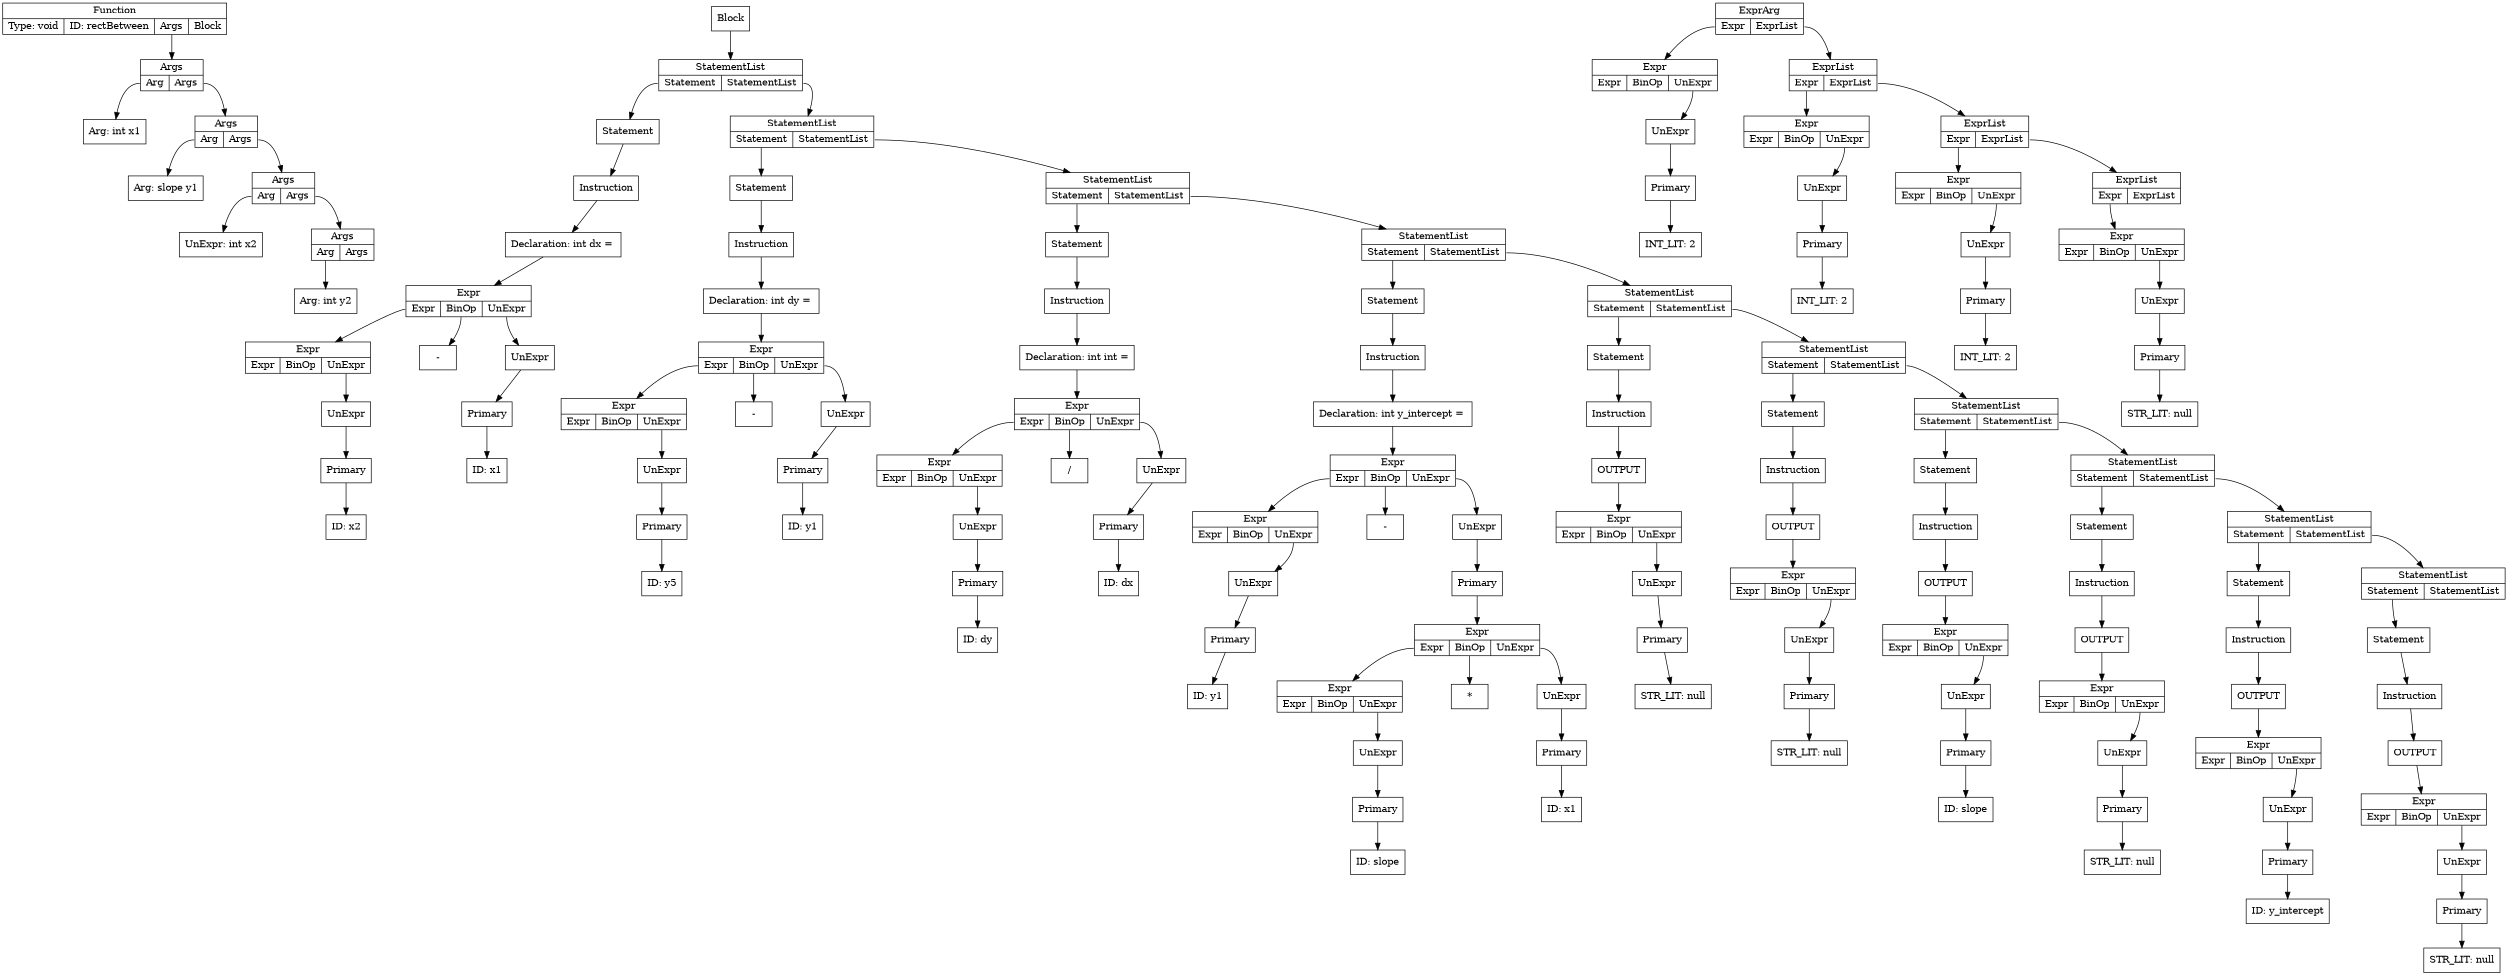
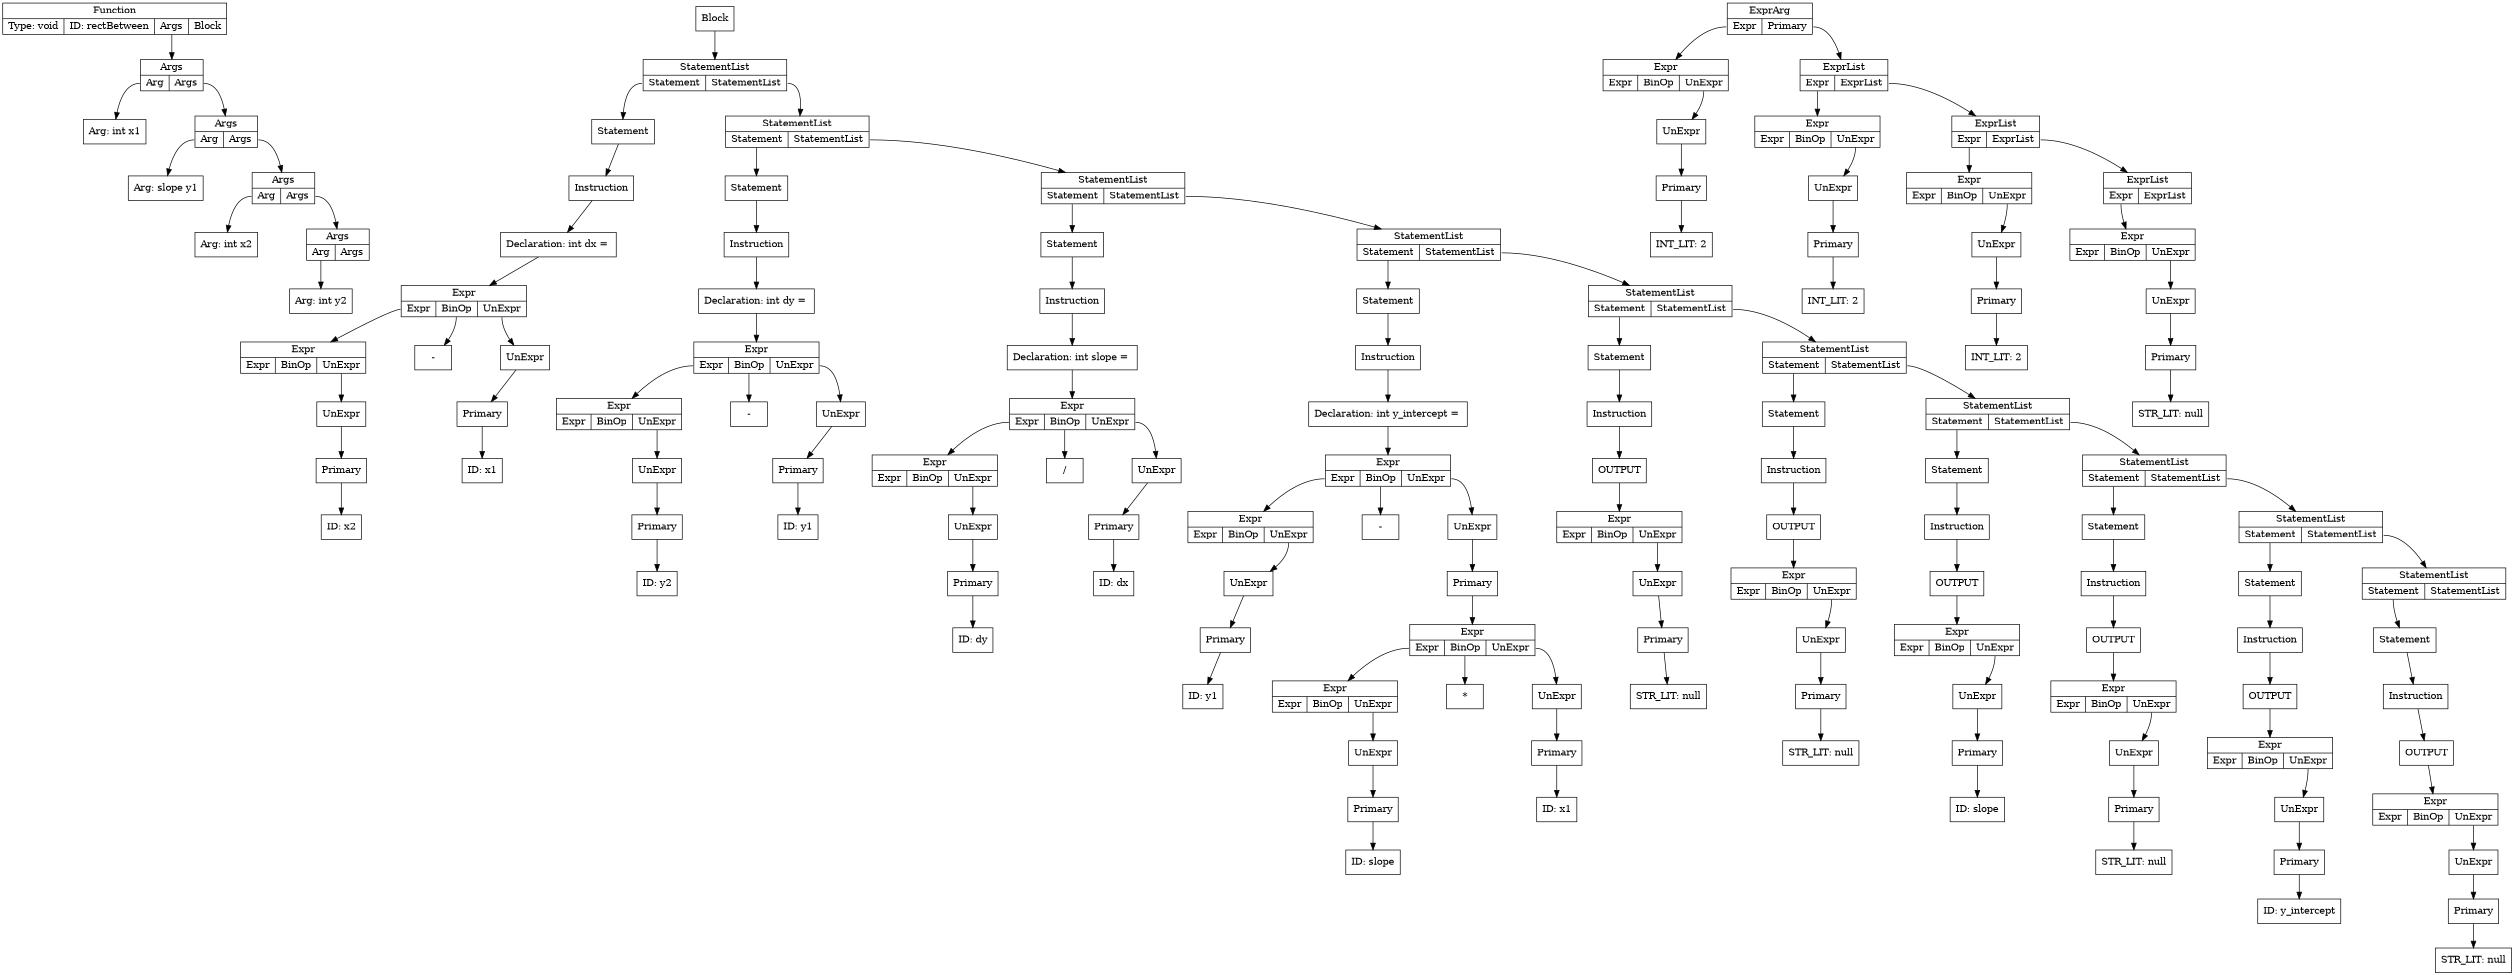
  digraph {
    nodesep=1
    node [shape=box]
    n1 [label="Arg: int x1"]
    n2 [label="Arg: slope y1"]
-   n3 [label="UnExpr: int x2"]
+   n3 [label="Arg: int x2"]
    n4 [label="Arg: int y2"]
    n5 [label="{Args | {<a>Arg | <as> Args}}" shape=record]
    n6 [label="{Args | {<a>Arg | <as> Args}}" shape=record]
    n7 [label="{Args | {<a>Arg | <as> Args}}" shape=record]
    n8 [label="{Args | {<a>Arg | <as> Args}}" shape=record]
    n9 [label=Primary]
    n10 [label="ID: x2"]
    n11 [label=UnExpr]
    n12 [label="{Expr | {<e>Expr | <bo>BinOp | <ue>UnExpr}}" shape=record]
    n13 [label=Primary]
    n14 [label="ID: x1"]
    n15 [label=UnExpr]
    n16 [label="{Expr | {<e>Expr | <bo>BinOp | <ue>UnExpr}}" shape=record]
    n17 [label="-"]
    n18 [label="Declaration: int dx = "]
    n19 [label=Instruction]
    n20 [label=Statement]
    n21 [label=Primary]
-   n22 [label="ID: y5"]
+   n22 [label="ID: y2"]
    n23 [label=UnExpr]
    n24 [label="{Expr | {<e>Expr | <bo>BinOp | <ue>UnExpr}}" shape=record]
    n25 [label=Primary]
    n26 [label="ID: y1"]
    n27 [label=UnExpr]
    n28 [label="{Expr | {<e>Expr | <bo>BinOp | <ue>UnExpr}}" shape=record]
    n29 [label="-"]
    n30 [label="Declaration: int dy = "]
    n31 [label=Instruction]
    n32 [label=Statement]
    n33 [label=Primary]
    n34 [label="ID: dy"]
    n35 [label=UnExpr]
    n36 [label="{Expr | {<e>Expr | <bo>BinOp | <ue>UnExpr}}" shape=record]
    n37 [label=Primary]
    n38 [label="ID: dx"]
    n39 [label=UnExpr]
    n40 [label="{Expr | {<e>Expr | <bo>BinOp | <ue>UnExpr}}" shape=record]
    n41 [label="/"]
-   n42 [label="Declaration: int int ="]
+   n42 [label="Declaration: int slope = "]
    n43 [label=Instruction]
    n44 [label=Statement]
    n45 [label=Primary]
    n46 [label="ID: y1"]
    n47 [label=UnExpr]
    n48 [label="{Expr | {<e>Expr | <bo>BinOp | <ue>UnExpr}}" shape=record]
    n49 [label=Primary]
    n50 [label="ID: slope"]
    n51 [label=UnExpr]
    n52 [label="{Expr | {<e>Expr | <bo>BinOp | <ue>UnExpr}}" shape=record]
    n53 [label=Primary]
    n54 [label="ID: x1"]
    n55 [label=UnExpr]
    n56 [label="{Expr | {<e>Expr | <bo>BinOp | <ue>UnExpr}}" shape=record]
    n57 [label="*"]
    n58 [label=Primary]
    n59 [label=UnExpr]
    n60 [label="{Expr | {<e>Expr | <bo>BinOp | <ue>UnExpr}}" shape=record]
    n61 [label="-"]
    n62 [label="Declaration: int y_intercept = "]
    n63 [label=Instruction]
    n64 [label=Statement]
    n65 [label=Primary]
    n66 [label="STR_LIT: null"]
    n67 [label=UnExpr]
    n68 [label="{Expr | {<e>Expr | <bo>BinOp | <ue>UnExpr}}" shape=record]
    n69 [label=Instruction]
    n70 [label=OUTPUT]
    n71 [label=Statement]
    n72 [label=Primary]
    n73 [label="STR_LIT: null"]
    n74 [label=UnExpr]
    n75 [label="{Expr | {<e>Expr | <bo>BinOp | <ue>UnExpr}}" shape=record]
    n76 [label=Instruction]
    n77 [label=OUTPUT]
    n78 [label=Statement]
    n79 [label=Primary]
    n80 [label="ID: slope"]
    n81 [label=UnExpr]
    n82 [label="{Expr | {<e>Expr | <bo>BinOp | <ue>UnExpr}}" shape=record]
    n83 [label=Instruction]
    n84 [label=OUTPUT]
    n85 [label=Statement]
    n86 [label=Primary]
    n87 [label="STR_LIT: null"]
    n88 [label=UnExpr]
    n89 [label="{Expr | {<e>Expr | <bo>BinOp | <ue>UnExpr}}" shape=record]
    n90 [label=Instruction]
    n91 [label=OUTPUT]
    n92 [label=Statement]
    n93 [label=Primary]
    n94 [label="ID: y_intercept"]
    n95 [label=UnExpr]
    n96 [label="{Expr | {<e>Expr | <bo>BinOp | <ue>UnExpr}}" shape=record]
    n97 [label=Instruction]
    n98 [label=OUTPUT]
    n99 [label=Statement]
    n100 [label=Primary]
    n101 [label="STR_LIT: null"]
    n102 [label=UnExpr]
    n103 [label="{Expr | {<e>Expr | <bo>BinOp | <ue>UnExpr}}" shape=record]
    n104 [label=Instruction]
    n105 [label=OUTPUT]
    n106 [label=Statement]
    n107 [label="{StatementList | {<s>Statement | <sl>StatementList}}" shape=record]
    n108 [label="{StatementList | {<s>Statement | <sl>StatementList}}" shape=record]
    n109 [label="{StatementList | {<s>Statement | <sl>StatementList}}" shape=record]
    n110 [label="{StatementList | {<s>Statement | <sl>StatementList}}" shape=record]
    n111 [label="{StatementList | {<s>Statement | <sl>StatementList}}" shape=record]
    n112 [label="{StatementList | {<s>Statement | <sl>StatementList}}" shape=record]
    n113 [label="{StatementList | {<s>Statement | <sl>StatementList}}" shape=record]
    n114 [label="{StatementList | {<s>Statement | <sl>StatementList}}" shape=record]
    n115 [label="{StatementList | {<s>Statement | <sl>StatementList}}" shape=record]
    n116 [label="{StatementList | {<s>Statement | <sl>StatementList}}" shape=record]
    n117 [label=Block]
    n118 [label="{Function | {Type: void | ID: rectBetween | <a>Args | <b>Block}}" shape=record]
    n119 [label=Primary]
    n120 [label="INT_LIT: 2"]
    n121 [label=UnExpr]
    n122 [label="{Expr | {<e>Expr | <bo>BinOp | <ue>UnExpr}}" shape=record]
    n123 [label=Primary]
    n124 [label="INT_LIT: 2"]
    n125 [label=UnExpr]
    n126 [label="{Expr | {<e>Expr | <bo>BinOp | <ue>UnExpr}}" shape=record]
    n127 [label=Primary]
    n128 [label="INT_LIT: 2"]
    n129 [label=UnExpr]
    n130 [label="{Expr | {<e>Expr | <bo>BinOp | <ue>UnExpr}}" shape=record]
    n131 [label=Primary]
    n132 [label="STR_LIT: null"]
    n133 [label=UnExpr]
    n134 [label="{Expr | {<e>Expr | <bo>BinOp | <ue>UnExpr}}" shape=record]
    n135 [label="{ExprList |{<e>Expr | <el>ExprList}}" shape=record]
    n136 [label="{ExprList |{<e>Expr | <el>ExprList}}" shape=record]
    n137 [label="{ExprList |{<e>Expr | <el>ExprList}}" shape=record]
-   n138 [label="{ExprArg | {<e>Expr | <el>ExprList}}" shape=record]
+   n138 [label="{ExprArg | {<e>Expr | <el>Primary}}" shape=record]
    n5 -> n4 [tailport=a]
    n6 -> n3 [tailport=a]
    n6 -> n5 [tailport=as]
    n7 -> n2 [tailport=a]
    n7 -> n6 [tailport=as]
    n8 -> n1 [tailport=a]
    n8 -> n7 [tailport=as]
    n9 -> n10
    n11 -> n9
    n12 -> n11 [tailport=ue]
    n13 -> n14
    n15 -> n13
    n16 -> n12 [tailport=e]
    n16 -> n15 [tailport=ue]
    n16 -> n17 [tailport=bo]
    n18 -> n16
    n19 -> n18
    n20 -> n19
    n21 -> n22
    n23 -> n21
    n24 -> n23 [tailport=ue]
    n25 -> n26
    n27 -> n25
    n28 -> n24 [tailport=e]
    n28 -> n27 [tailport=ue]
    n28 -> n29 [tailport=bo]
    n30 -> n28
    n31 -> n30
    n32 -> n31
    n33 -> n34
    n35 -> n33
    n36 -> n35 [tailport=ue]
    n37 -> n38
    n39 -> n37
    n40 -> n36 [tailport=e]
    n40 -> n39 [tailport=ue]
    n40 -> n41 [tailport=bo]
    n42 -> n40
    n43 -> n42
    n44 -> n43
    n45 -> n46
    n47 -> n45
    n48 -> n47 [tailport=ue]
    n49 -> n50
    n51 -> n49
    n52 -> n51 [tailport=ue]
    n53 -> n54
    n55 -> n53
    n56 -> n52 [tailport=e]
    n56 -> n55 [tailport=ue]
    n56 -> n57 [tailport=bo]
    n58 -> n56
    n59 -> n58
    n60 -> n48 [tailport=e]
    n60 -> n59 [tailport=ue]
    n60 -> n61 [tailport=bo]
    n62 -> n60
    n63 -> n62
    n64 -> n63
    n65 -> n66
    n67 -> n65
    n68 -> n67 [tailport=ue]
    n69 -> n70
    n70 -> n68
    n71 -> n69
    n72 -> n73
    n74 -> n72
    n75 -> n74 [tailport=ue]
    n76 -> n77
    n77 -> n75
    n78 -> n76
    n79 -> n80
    n81 -> n79
    n82 -> n81 [tailport=ue]
    n83 -> n84
    n84 -> n82
    n85 -> n83
    n86 -> n87
    n88 -> n86
    n89 -> n88 [tailport=ue]
    n90 -> n91
    n91 -> n89
    n92 -> n90
    n93 -> n94
    n95 -> n93
    n96 -> n95 [tailport=ue]
    n97 -> n98
    n98 -> n96
    n99 -> n97
    n100 -> n101
    n102 -> n100
    n103 -> n102 [tailport=ue]
    n104 -> n105
    n105 -> n103
    n106 -> n104
    n107 -> n106 [tailport=s]
    n108 -> n99 [tailport=s]
    n108 -> n107 [tailport=sl]
    n109 -> n92 [tailport=s]
    n109 -> n108 [tailport=sl]
    n110 -> n85 [tailport=s]
    n110 -> n109 [tailport=sl]
    n111 -> n78 [tailport=s]
    n111 -> n110 [tailport=sl]
    n112 -> n71 [tailport=s]
    n112 -> n111 [tailport=sl]
    n113 -> n64 [tailport=s]
    n113 -> n112 [tailport=sl]
    n114 -> n44 [tailport=s]
    n114 -> n113 [tailport=sl]
    n115 -> n32 [tailport=s]
    n115 -> n114 [tailport=sl]
    n116 -> n20 [tailport=s]
    n116 -> n115 [tailport=sl]
    n117 -> n116
    n118 -> n8 [tailport=a]
    n119 -> n120
    n121 -> n119
    n122 -> n121 [tailport=ue]
    n123 -> n124
    n125 -> n123
    n126 -> n125 [tailport=ue]
    n127 -> n128
    n129 -> n127
    n130 -> n129 [tailport=ue]
    n131 -> n132
    n133 -> n131
    n134 -> n133 [tailport=ue]
    n135 -> n134 [tailport=e]
    n136 -> n130 [tailport=e]
    n136 -> n135 [tailport=el]
    n137 -> n126 [tailport=e]
    n137 -> n136 [tailport=el]
    n138 -> n122 [tailport=e]
    n138 -> n137 [tailport=el]
  }
